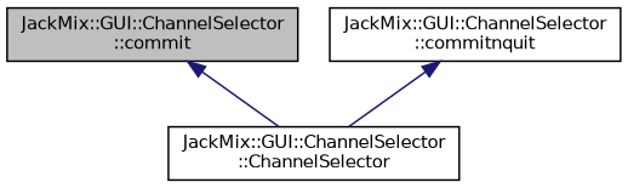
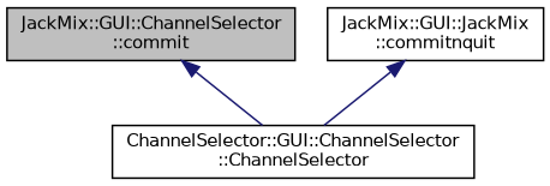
  digraph {
    rankdir=TB
    node [color=black fillcolor=white fontname=Helvetica fontsize=10 shape=record style=filled]
    edge [color=midnightblue dir=back fontname=Helvetica fontsize=10 labelfontname=Helvetica labelfontsize=10 style=solid]
    n1 [fillcolor=grey75 fontcolor=black height=0.2 label="JackMix::GUI::ChannelSelector\l::commit" width=0.4]
-   n2 [height=0.2 label="JackMix::GUI::ChannelSelector\l::ChannelSelector" width=0.4]
-   n3 [height=0.2 label="JackMix::GUI::ChannelSelector\l::commitnquit" width=0.4]
+   n2 [height=0.2 label="ChannelSelector::GUI::ChannelSelector\l::ChannelSelector" width=0.4]
+   n3 [height=0.2 label="JackMix::GUI::JackMix\l::commitnquit" width=0.4]
    n1 -> n2
    n3 -> n2
  }
